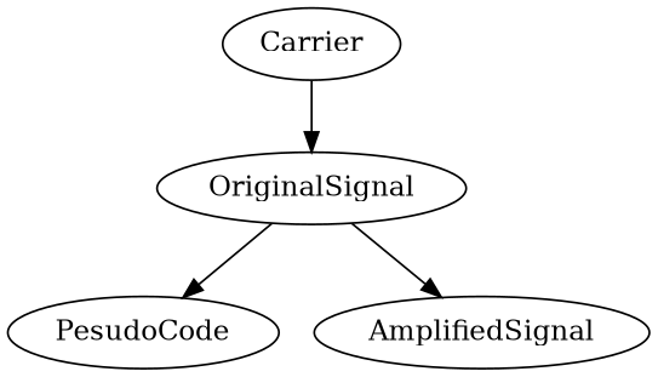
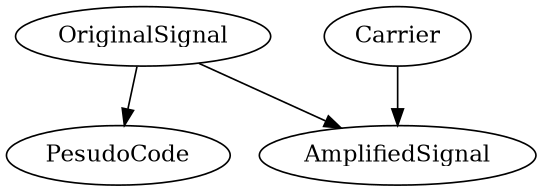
  digraph {
    n1 [label=PesudoCode]
    n2 [label=OriginalSignal]
    n3 [label=AmplifiedSignal]
    n4 [label=Carrier]
    n2 -> n1
    n2 -> n3
-   n4 -> n2
+   n4 -> n3
  }
